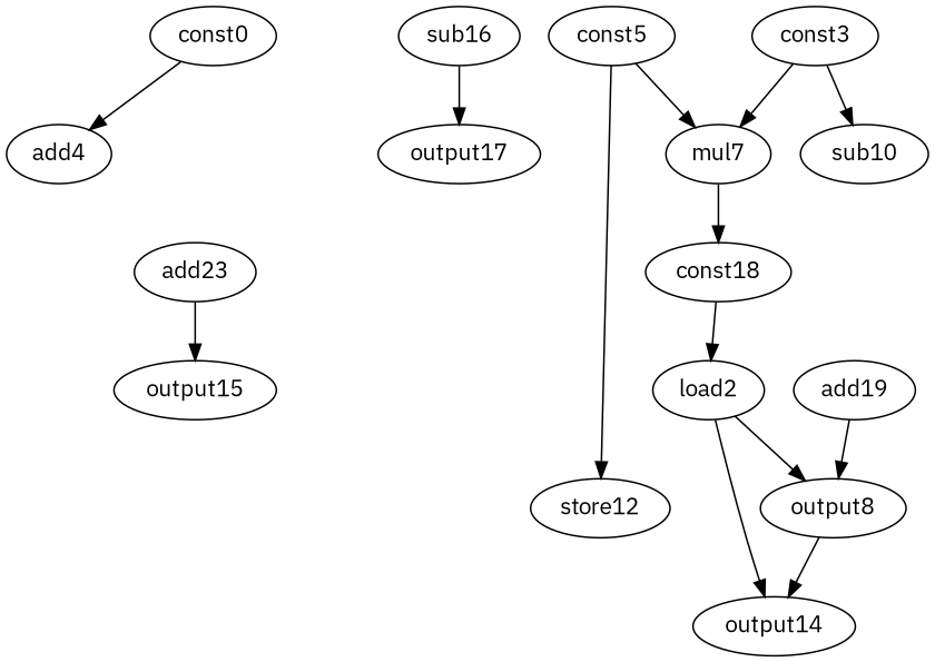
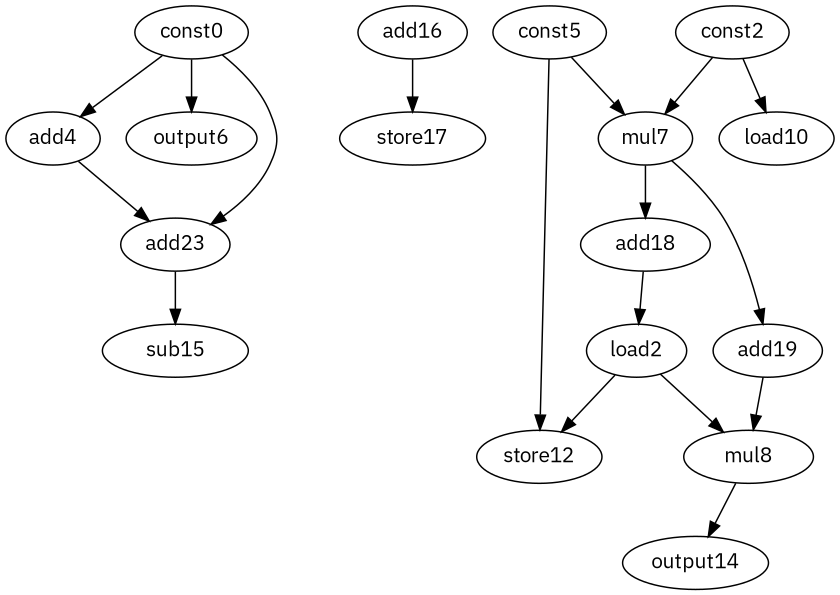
  digraph {
    fontname="IBM Plex Sans"
    node [fontname="IBM Plex Sans" opcode=add]
    edge [fontname="IBM Plex Sans" operand=0]
    n1 [label=add4 opcode=load]
    const0 [opcode=const]
+   output6 [opcode=output]
    n4 [label=add23]
-   sub15 [opcode=sub label=output15]
-   sub16 [opcode=sub]
-   output17 [opcode=output]
+   sub15 [opcode=sub]
+   sub16 [opcode=sub label=add16]
+   output17 [opcode=output label=store17]
    add19
-   mul8 [opcode=mul label=output8]
+   mul8 [opcode=mul]
    load2 [opcode=load]
    store12 [opcode=store]
    output14 [opcode=output]
    n13 [label=mul7]
-   const3 [opcode=const]
-   sub10 [opcode=sub]
-   add18 [label=const18]
+   const3 [opcode=const label=const2]
+   sub10 [opcode=sub label=load10]
+   add18
    const5 [opcode=const]
+   n1 -> n4 [operand=1]
    const0 -> n1
+   const0 -> output6
+   const0 -> n4
    n4 -> sub15 [operand=1]
    sub16 -> output17
    add19 -> mul8 [operand=1]
    mul8 -> output14
    load2 -> mul8
-   load2 -> output14
+   load2 -> store12
+   n13 -> add19
    n13 -> add18
    const3 -> n13
    const3 -> sub10 [operand=1]
    add18 -> load2
    const5 -> store12 [operand=1]
    const5 -> n13 [operand=1]
  }
